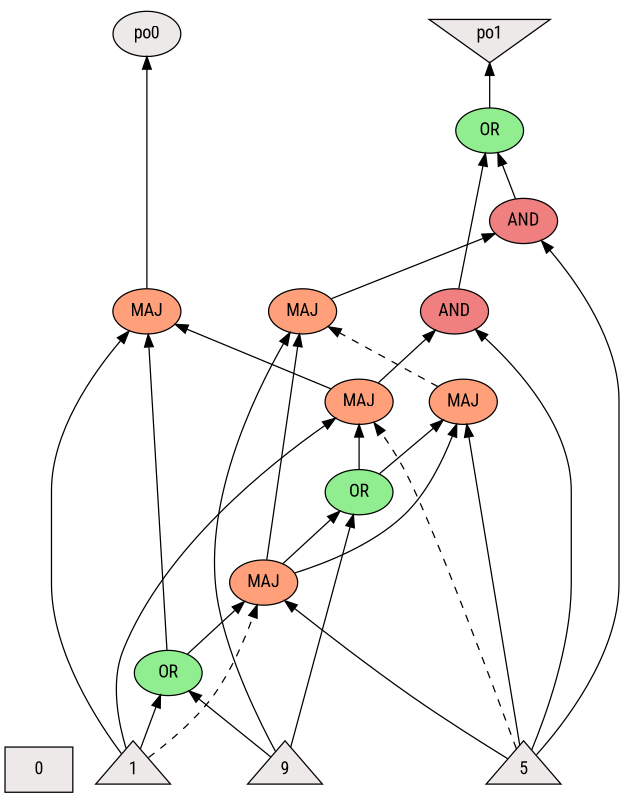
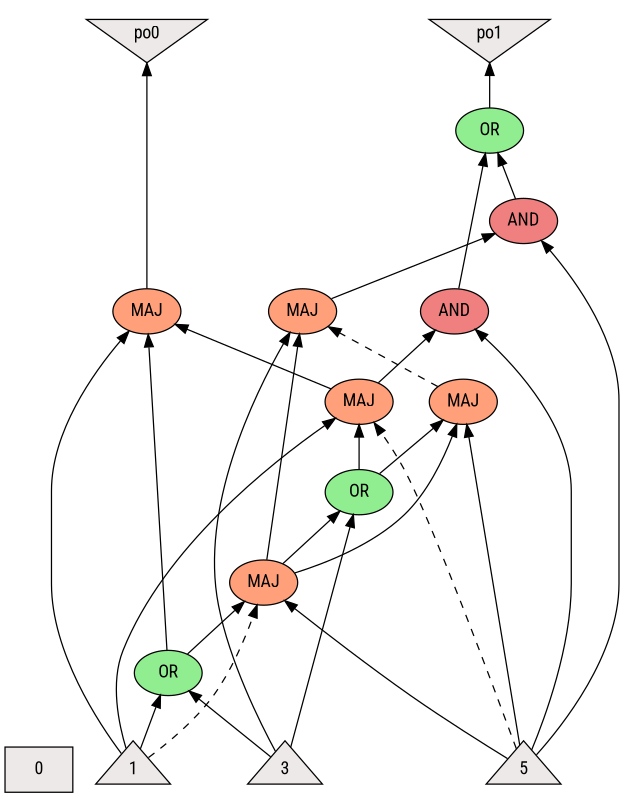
  digraph {
    fontname="Roboto Condensed"
    rankdir=BT
    node [fillcolor=snow2 fontname="Roboto Condensed" shape=ellipse style=filled]
    edge [fontname="Roboto Condensed" style=solid]
    n1 [label=0 shape=box]
    n2 [label=1 shape=triangle]
    n3 [label=5 shape=triangle]
-   n4 [label=9 shape=triangle]
+   n4 [label=3 shape=triangle]
    n5 [fillcolor=lightsalmon label=MAJ]
    n6 [fillcolor=lightsalmon label=MAJ]
    n7 [fillcolor=palegreen2 label=OR]
    n8 [fillcolor=lightsalmon label=MAJ]
    n9 [fillcolor=palegreen2 label=OR]
    n10 [fillcolor=lightsalmon label=MAJ]
    n11 [fillcolor=lightsalmon label=MAJ]
    n12 [fillcolor=lightcoral label=AND]
    n13 [fillcolor=lightcoral label=AND]
    n14 [fillcolor=palegreen2 label=OR]
-   po0
+   po0 [shape=invtriangle]
    po1 [shape=invtriangle]
    subgraph sub_1 {
      rank=same
      n1
      n2
      n3
      n4
    }
    subgraph sub_2 {
      rank=same
      n5
      n6
    }
    subgraph sub_3 {
      rank=same
      n7
    }
    subgraph sub_4 {
      rank=same
      n8
    }
    subgraph sub_5 {
      rank=same
      n9
    }
    subgraph sub_6 {
      rank=same
      n10
      n11
      n12
    }
    subgraph sub_7 {
      rank=same
      n13
    }
    subgraph sub_8 {
      rank=same
      n14
    }
    subgraph sub_9 {
      rank=same
      po0
      po1
    }
    n2 -> n5
    n2 -> n7
    n2 -> n8 [style=dashed]
    n2 -> n10
    n3 -> n5 [style=dashed]
    n3 -> n6
    n3 -> n8
    n3 -> n12
    n3 -> n13
    n4 -> n7
    n4 -> n9
    n4 -> n11
    n5 -> n10
    n5 -> n12
    n6 -> n11 [style=dashed]
    n7 -> n8
    n7 -> n10
    n8 -> n6
    n8 -> n9
    n8 -> n11
    n9 -> n5
    n9 -> n6
    n10 -> po0
    n11 -> n13
    n12 -> n14
    n13 -> n14
    n14 -> po1
  }
